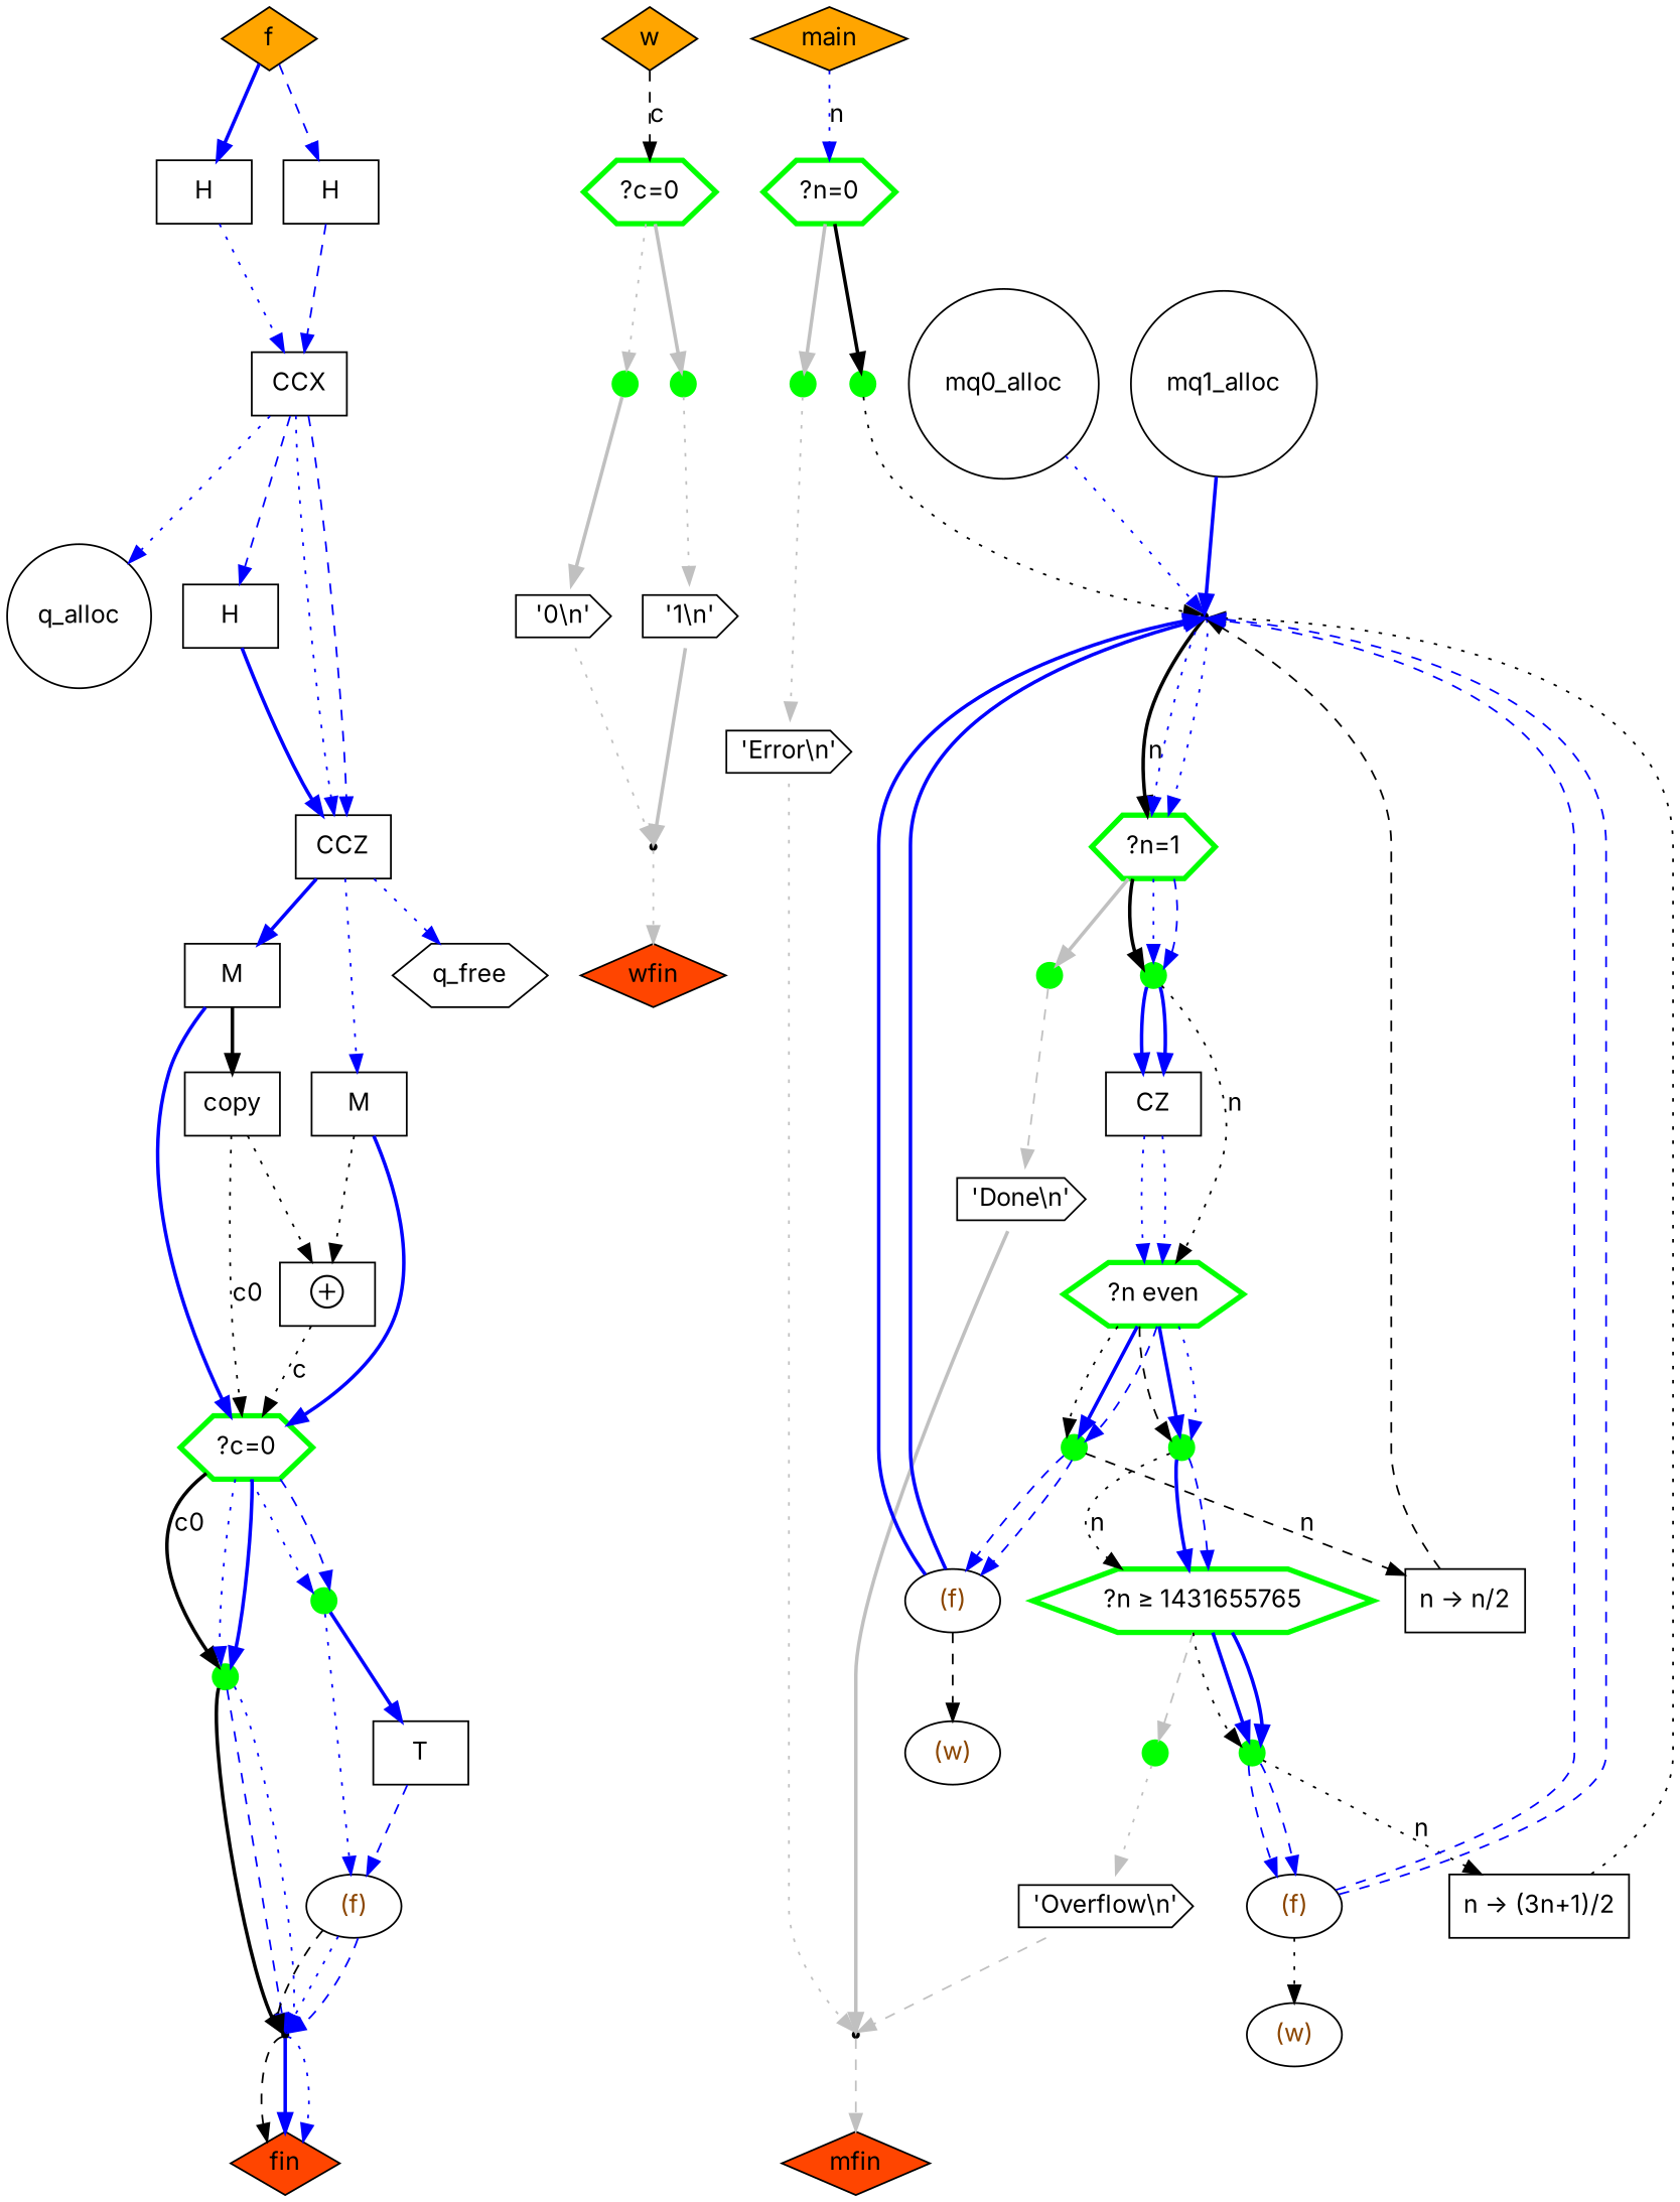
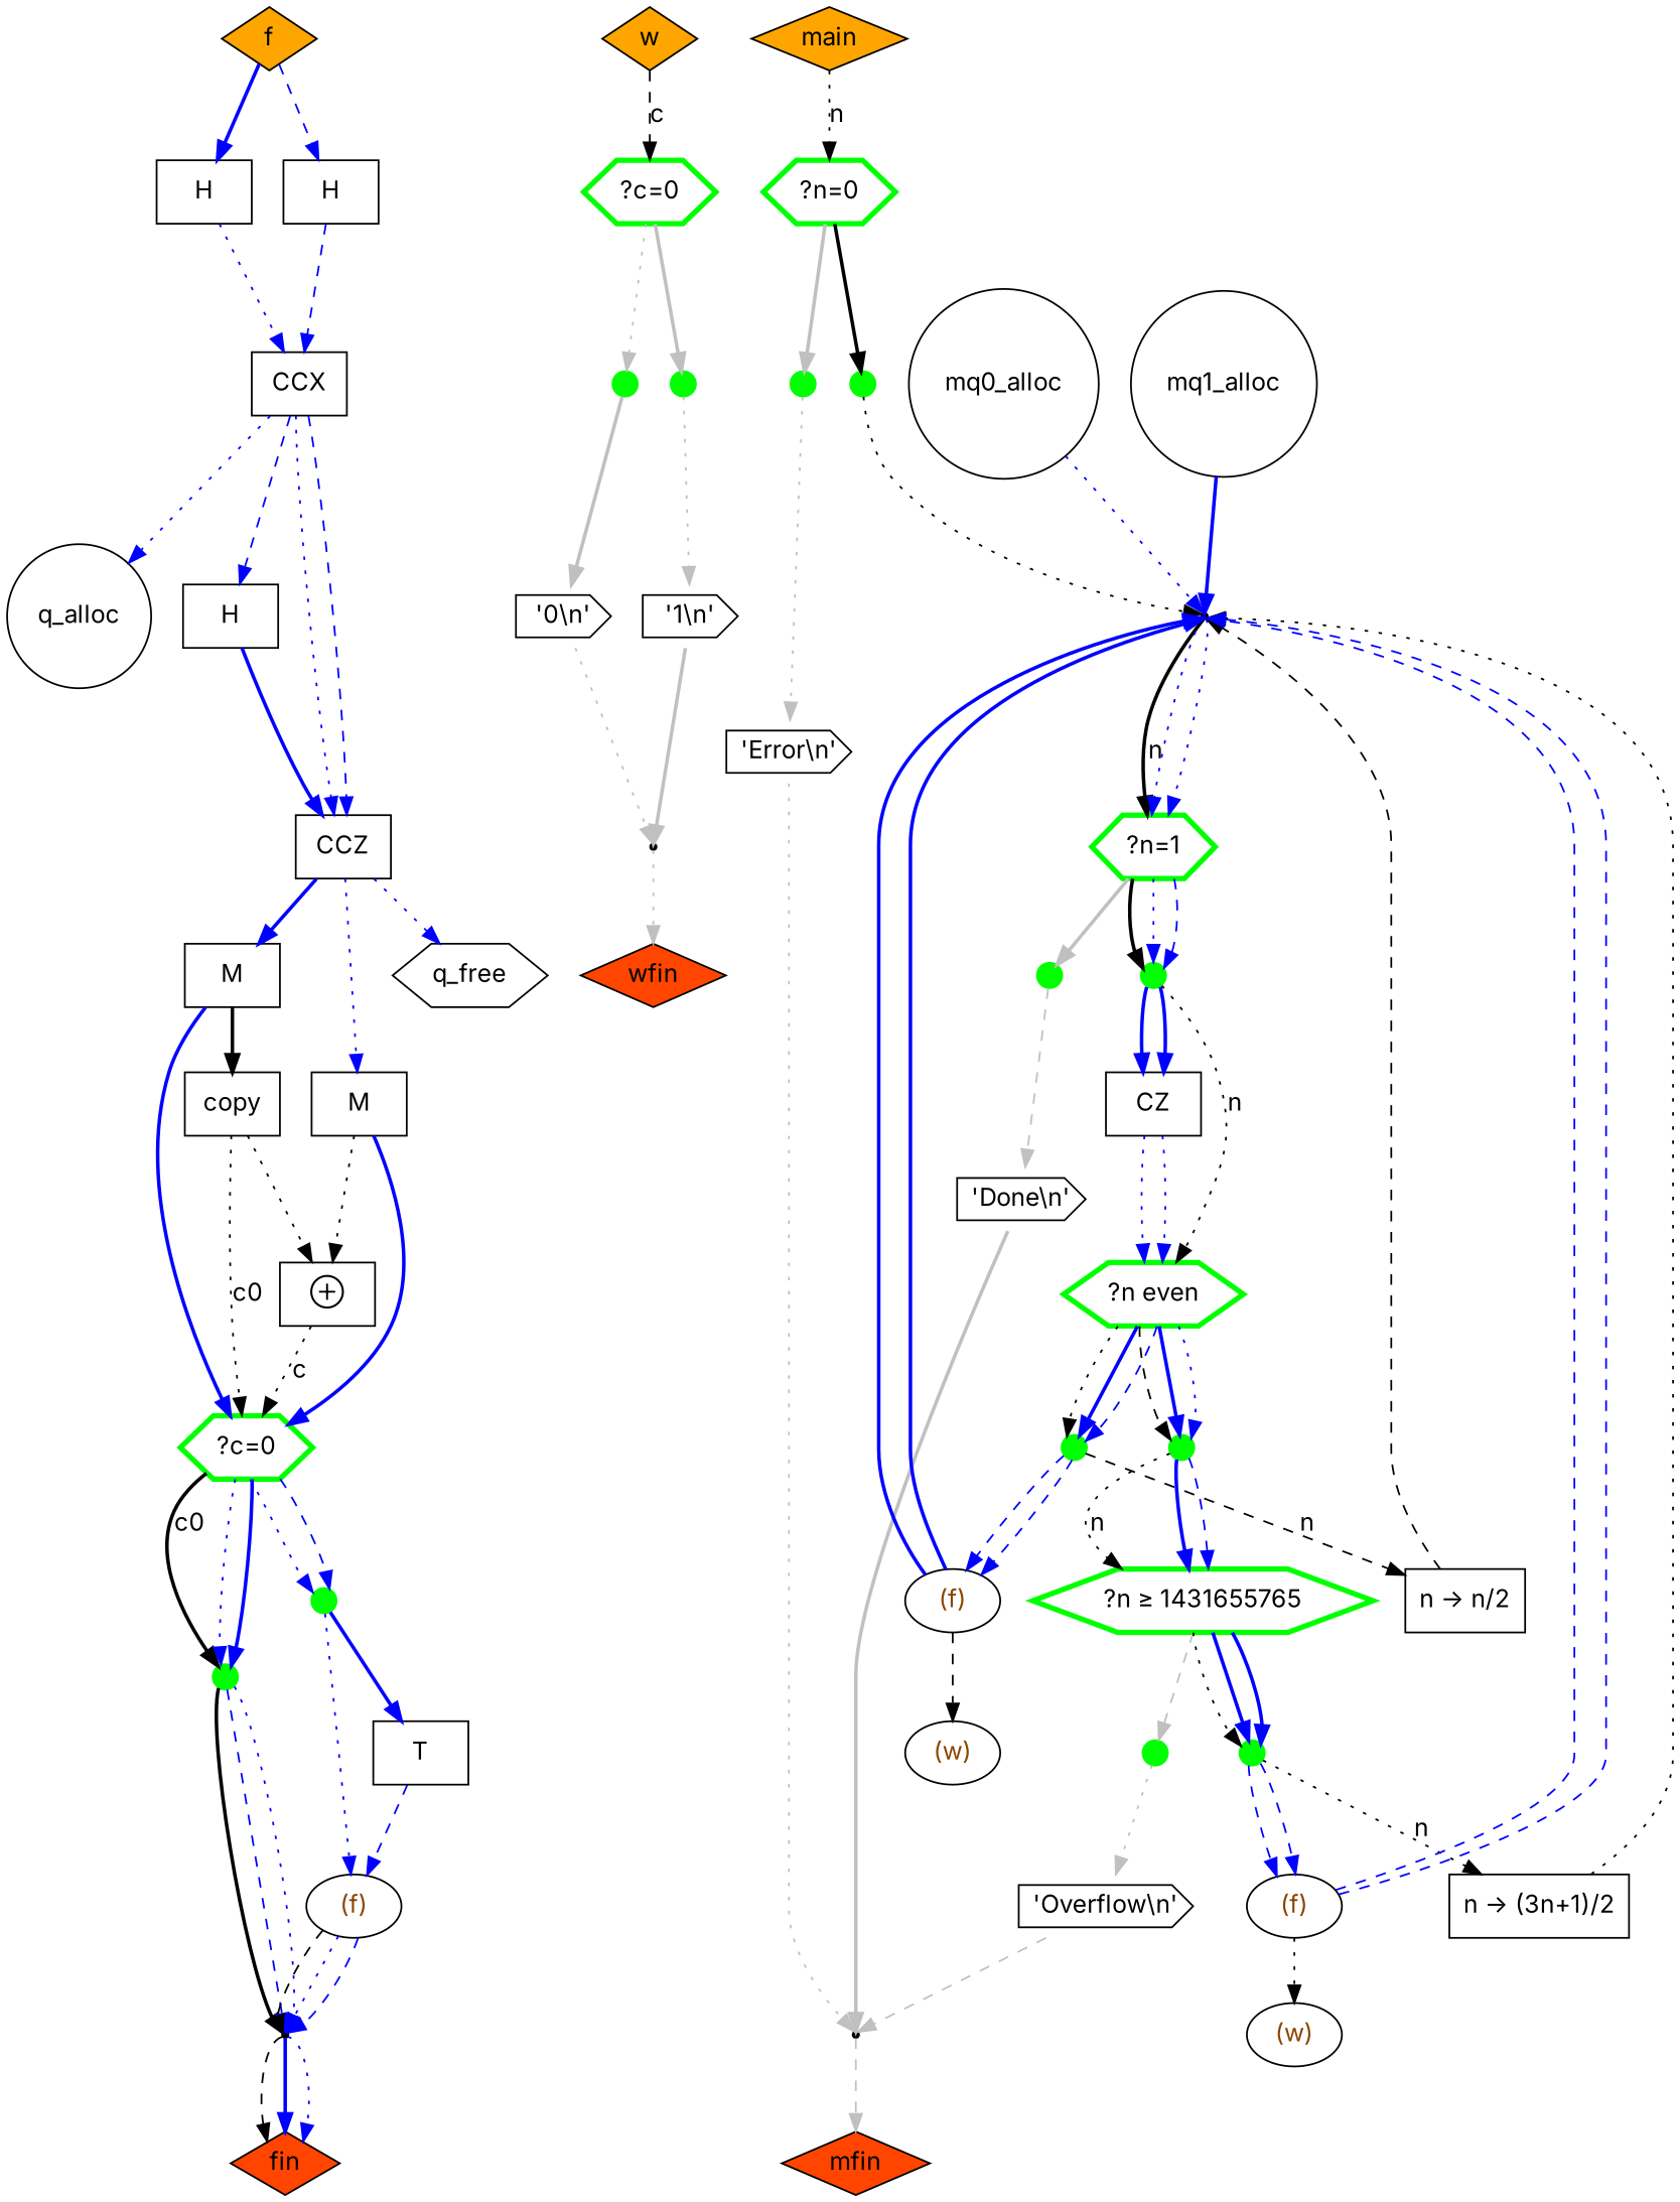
  digraph {
    fontname=Inter
    node [fontname=Inter shape=point]
    edge [color=blue fontname=Inter style=dotted]
    n1 [fillcolor=orange label=f shape=diamond style=filled]
    n2 [label=H shape=rect]
    n3 [label=H shape=rect]
    CCX [shape=rect]
    q_alloc [shape=circle]
    n6 [label=H shape=rect]
    CCZ [shape=rect]
    n8 [label=M shape=rect]
    n9 [label=M shape=rect]
    q_free [shape=hexagon]
    n11 [label=copy shape=rect]
    n12 [color=green label="?c=0" penwidth=3 shape=hexagon]
    n13 [label="⊕" shape=rect]
    "c=0" [color=green height=0.2]
    "c=1" [color=green height=0.2]
    join
    n17 [label=T shape=rect]
    n18 [fontcolor=darkorange4 label="(f)" shape=ellipse]
    fin [fillcolor=orangered shape=diamond style=filled]
    n20 [fillcolor=orange label=w shape=diamond style=filled]
    n21 [color=green label="?c=0" penwidth=3 shape=hexagon]
    "wc=0" [color=green height=0.2]
    "wc=1" [color=green height=0.2]
    n24 [label="'0\\n'" shape=cds]
    n25 [label="'1\\n'" shape=cds]
    wjoin
    wfin [fillcolor=orangered shape=diamond style=filled]
    n28 [fillcolor=orange label=main shape=diamond style=filled]
    n29 [color=green label="?n=0" penwidth=3 shape=hexagon]
    "mn=0" [color=green height=0.2]
    "mn!=0" [color=green height=0.2]
    n32 [label="'Error\\n'" shape=cds]
    mwhiletop
    mlastjoin
    n35 [color=green label="?n=1" penwidth=3 shape=hexagon]
    mfin [fillcolor=orangered shape=diamond style=filled]
    mq0_alloc [shape=circle]
    mq1_alloc [shape=circle]
    "mn=1" [color=green height=0.2]
    "mn!=1" [color=green height=0.2]
    n41 [label="'Done\\n'" shape=cds]
    n42 [label=CZ shape=rect]
    n43 [color=green label="?n even" penwidth=3 shape=hexagon]
    mneven [color=green height=0.2]
    mnodd [color=green height=0.2]
    n46 [label="n → n/2" shape=rect]
    n47 [fontcolor=darkorange4 label="(f)" shape=ellipse]
    n48 [color=green label="?n ≥ 1431655765" penwidth=3 shape=hexagon]
    n49 [fontcolor=darkorange4 label="(w)" shape=ellipse]
    mnbig [color=green height=0.2]
    mnsmall [color=green height=0.2]
    n52 [label="'Overflow\\n'" shape=cds]
    n53 [label="n → (3n+1)/2" shape=rect]
    n54 [fontcolor=darkorange4 label="(f)" shape=ellipse]
    n55 [fontcolor=darkorange4 label="(w)" shape=ellipse]
    n1 -> n2 [style=bold]
    n1 -> n3 [style=dashed]
    n2 -> CCX
    n3 -> CCX [style=dashed]
    CCX -> q_alloc
    CCX -> n6 [style=dashed]
    CCX -> CCZ
    CCX -> CCZ [style=dashed]
    n6 -> CCZ [style=bold]
    CCZ -> n8 [style=bold]
    CCZ -> n9
    CCZ -> q_free
    n8 -> n11 [color=black style=bold]
    n8 -> n12 [style=bold]
    n9 -> n12 [style=bold]
    n9 -> n13 [color=black]
    n11 -> n12 [color=black label=c0]
    n11 -> n13 [color=black]
    n12 -> "c=0" [color=black label=c0 style=bold]
    n12 -> "c=0"
    n12 -> "c=0" [style=bold]
    n12 -> "c=1"
    n12 -> "c=1" [style=dashed]
    n13 -> n12 [color=black label=c]
    "c=0" -> join [color=black style=bold]
    "c=0" -> join [style=dashed]
    "c=0" -> join
    "c=1" -> n17 [style=bold]
    "c=1" -> n18
    join -> fin [color=black style=dashed]
    join -> fin [style=bold]
    join -> fin
    n17 -> n18 [style=dashed]
    n18 -> join [color=black style=dashed]
    n18 -> join
    n18 -> join [style=dashed]
    n20 -> n21 [color=black label=c style=dashed]
    n21 -> "wc=0" [color=grey]
    n21 -> "wc=1" [color=grey style=bold]
    "wc=0" -> n24 [color=grey style=bold]
    "wc=1" -> n25 [color=grey]
    n24 -> wjoin [color=grey]
    n25 -> wjoin [color=grey style=bold]
    wjoin -> wfin [color=grey]
-   n28 -> n29 [label=n]
+   n28 -> n29 [color=black label=n]
    n29 -> "mn=0" [color=grey style=bold]
    n29 -> "mn!=0" [color=black style=bold]
    "mn=0" -> n32 [color=grey]
    "mn!=0" -> mwhiletop [color=black]
    n32 -> mlastjoin [color=grey]
    mwhiletop -> n35 [color=black label=n style=bold]
    mwhiletop -> n35
    mwhiletop -> n35
    mlastjoin -> mfin [color=grey style=dashed]
    n35 -> "mn=1" [color=grey style=bold]
    n35 -> "mn!=1" [color=black style=bold]
    n35 -> "mn!=1"
    n35 -> "mn!=1" [style=dashed]
    mq0_alloc -> mwhiletop
    mq1_alloc -> mwhiletop [style=bold]
    "mn=1" -> n41 [color=grey style=dashed]
    "mn!=1" -> n42 [style=bold]
    "mn!=1" -> n42 [style=bold]
    "mn!=1" -> n43 [color=black label=n]
    n41 -> mlastjoin [color=grey style=bold]
    n42 -> n43
    n42 -> n43
    n43 -> mneven [color=black]
    n43 -> mneven [style=bold]
    n43 -> mneven [style=dashed]
    n43 -> mnodd [color=black style=dashed]
    n43 -> mnodd [style=bold]
    n43 -> mnodd
    mneven -> n46 [color=black label=n style=dashed]
    mneven -> n47 [style=dashed]
    mneven -> n47 [style=dashed]
    mnodd -> n48 [color=black label=n]
    mnodd -> n48 [style=bold]
    mnodd -> n48 [style=dashed]
    n46 -> mwhiletop [color=black style=dashed]
    n47 -> mwhiletop [style=bold]
    n47 -> mwhiletop [style=bold]
    n47 -> n49 [color=black style=dashed]
    n48 -> mnbig [color=grey style=dashed]
    n48 -> mnsmall [color=black]
    n48 -> mnsmall [style=bold]
    n48 -> mnsmall [style=bold]
    mnbig -> n52 [color=grey]
    mnsmall -> n53 [color=black label=n]
    mnsmall -> n54 [style=dashed]
    mnsmall -> n54 [style=dashed]
    n52 -> mlastjoin [color=grey style=dashed]
    n53 -> mwhiletop [color=black]
    n54 -> mwhiletop [style=dashed]
    n54 -> mwhiletop [style=dashed]
    n54 -> n55 [color=black]
  }
